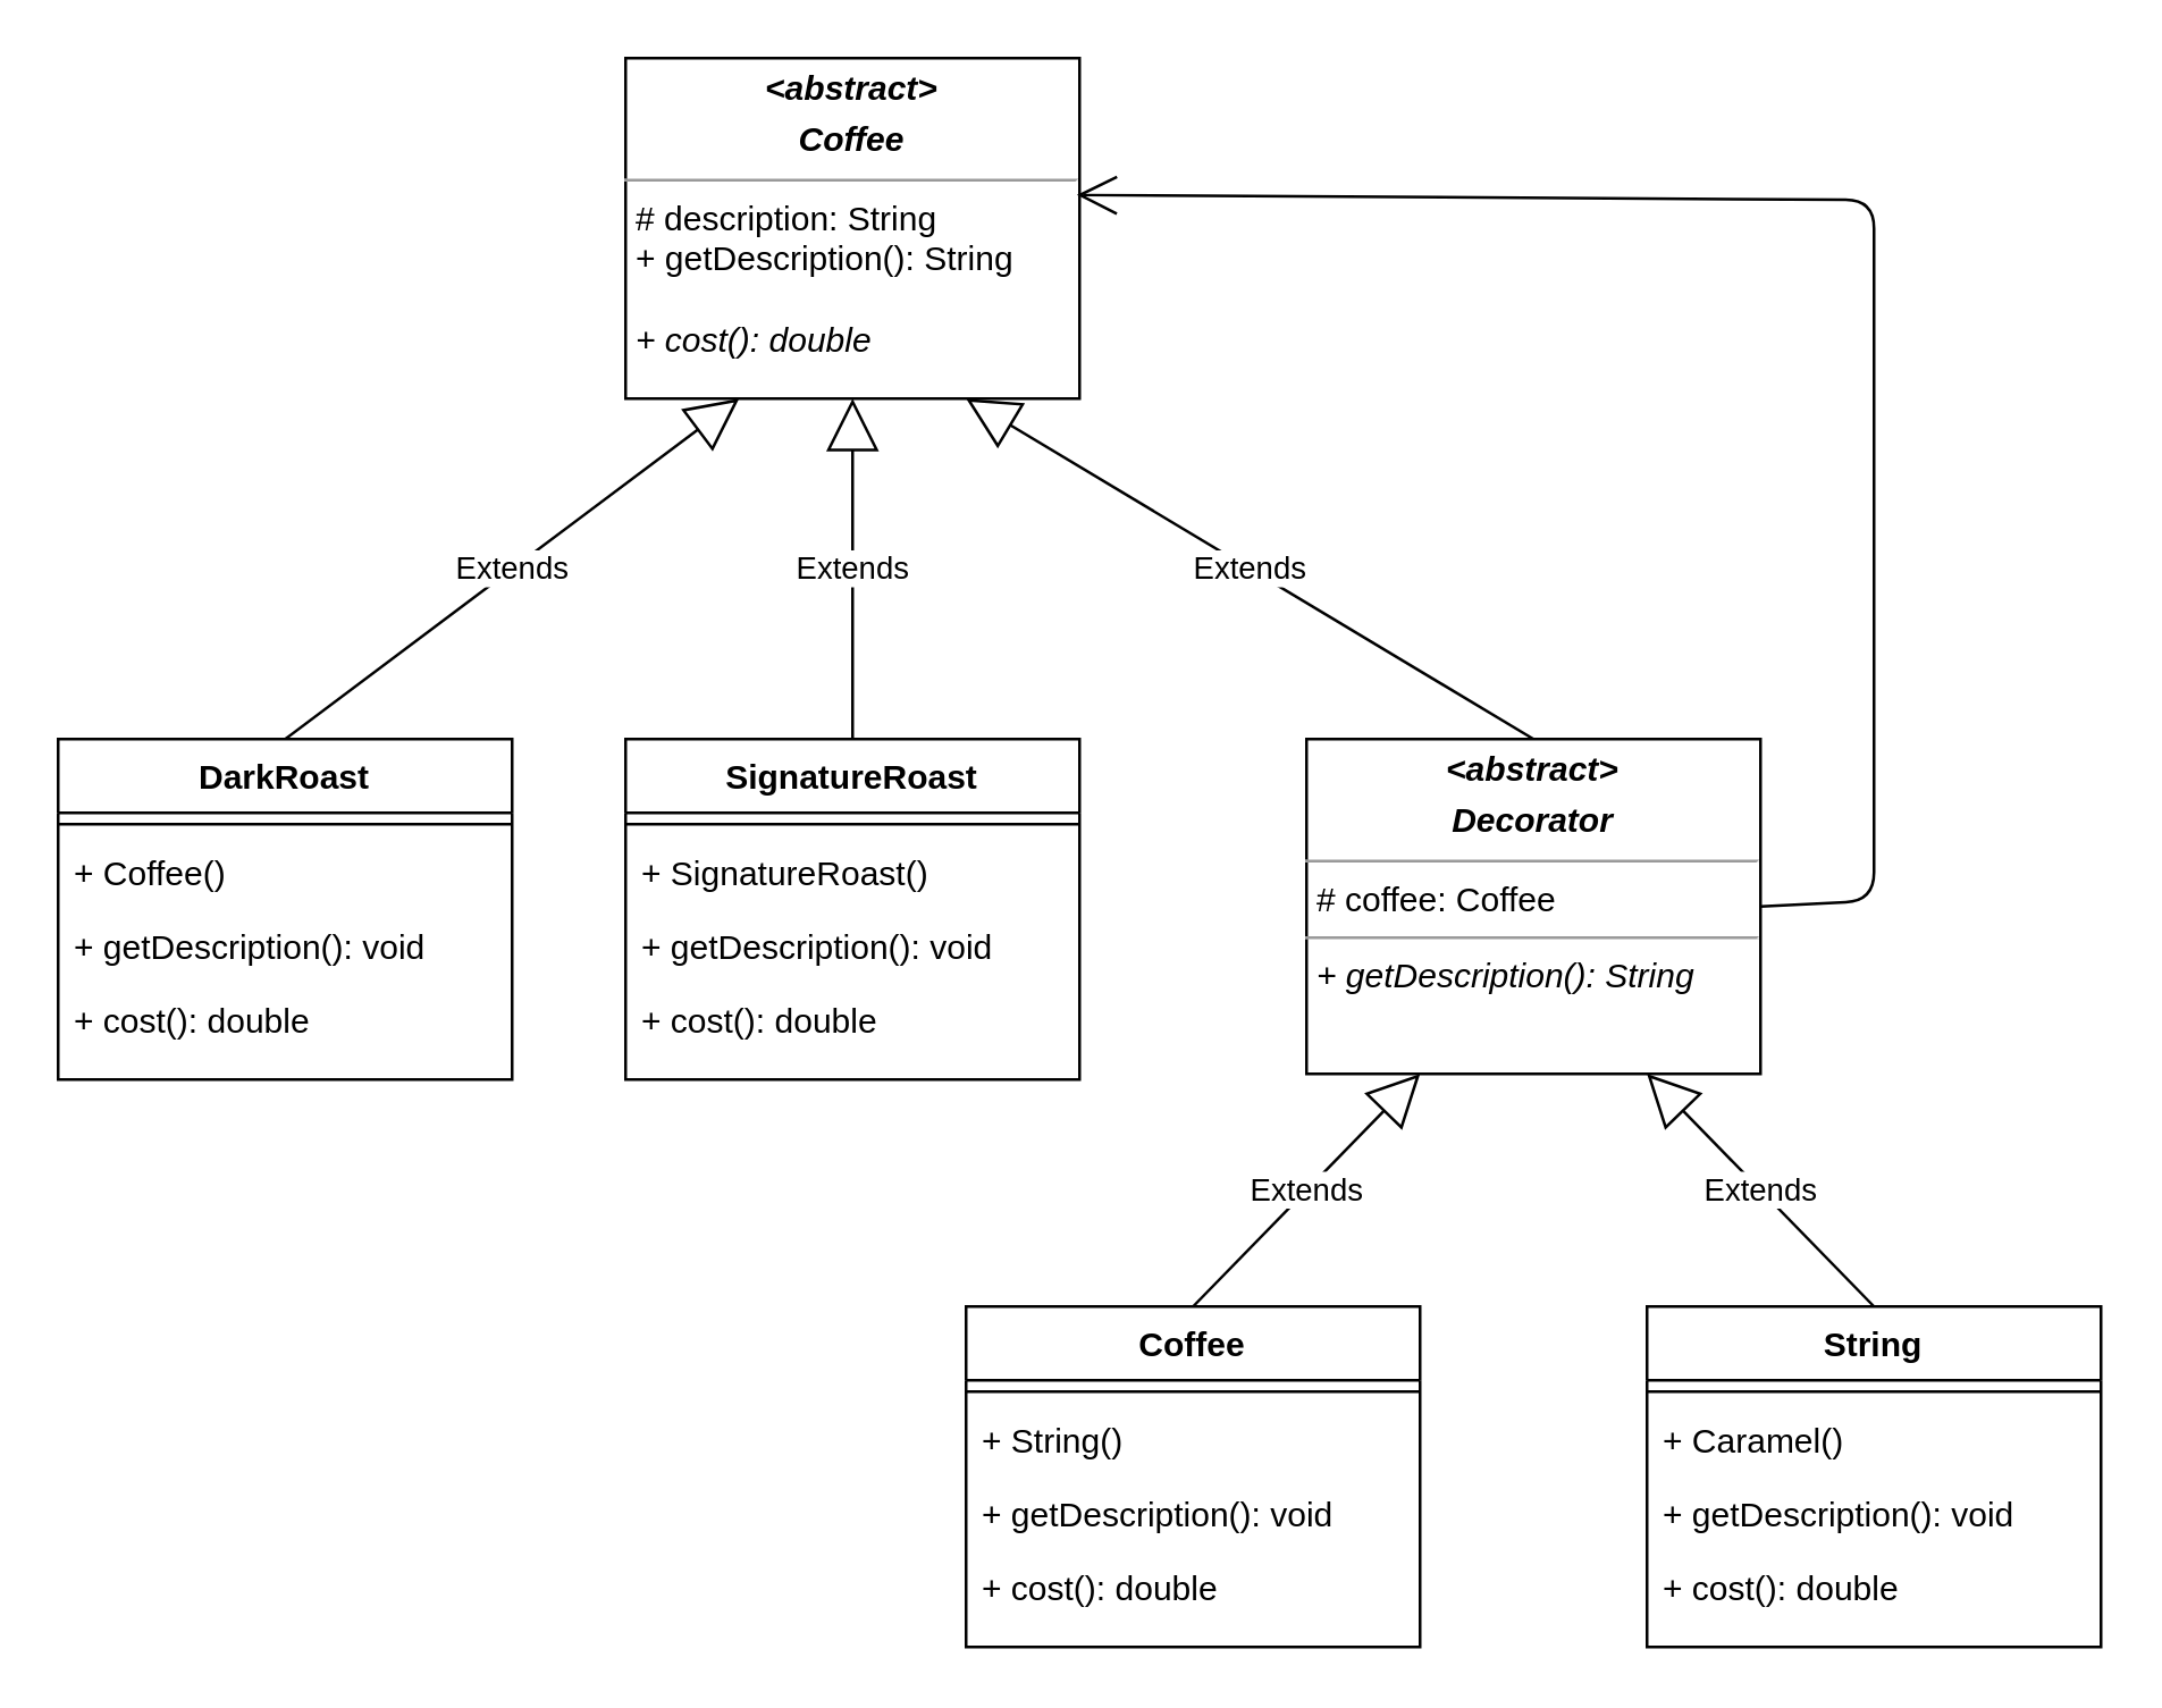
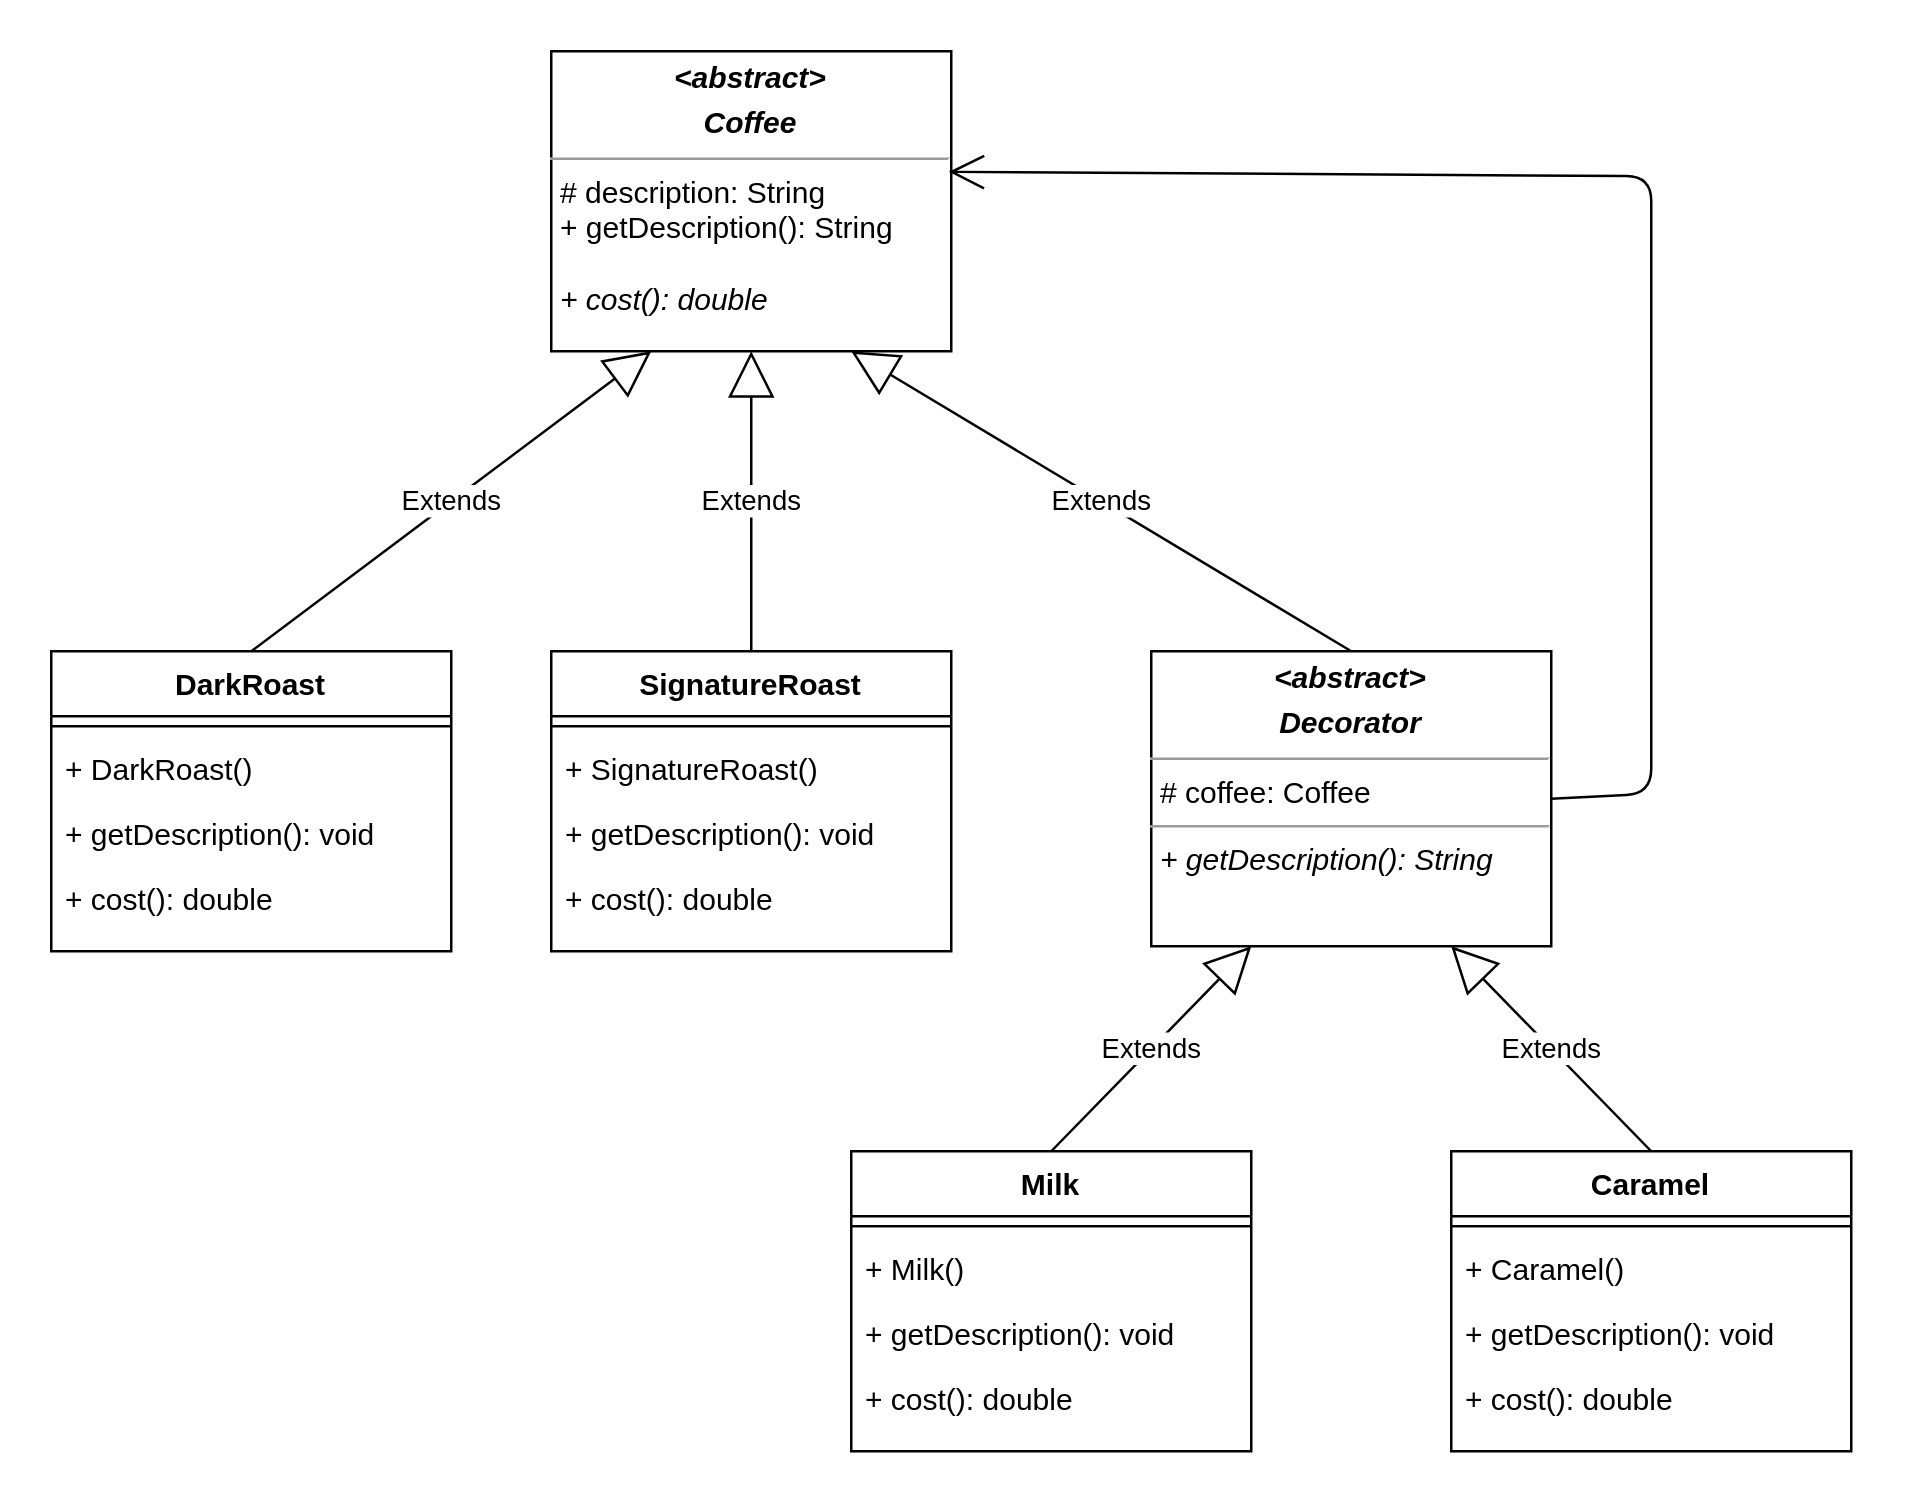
  <mxCell id="0" />
  <mxCell id="1" parent="0" />
  <mxCell id="2" value="&lt;p style=&quot;margin:0px;margin-top:4px;text-align:center;&quot;&gt;&lt;b&gt;&lt;i&gt;&amp;lt;abstract&amp;gt;&lt;/i&gt;&lt;/b&gt;&lt;/p&gt;&lt;p style=&quot;margin:0px;margin-top:4px;text-align:center;&quot;&gt;&lt;b&gt;&lt;i&gt;Coffee&lt;/i&gt;&lt;/b&gt;&lt;/p&gt;&lt;hr size=&quot;1&quot;&gt;&lt;p style=&quot;margin:0px;margin-left:4px;&quot;&gt;# description: String&lt;/p&gt;&lt;p style=&quot;margin:0px;margin-left:4px;&quot;&gt;+ getDescription(): String&lt;/p&gt;&lt;p style=&quot;margin:0px;margin-left:4px;&quot;&gt;&lt;br&gt;&lt;/p&gt;&lt;p style=&quot;margin:0px;margin-left:4px;&quot;&gt;&lt;i&gt;+ cost(): double&lt;/i&gt;&lt;/p&gt;" style="verticalAlign=top;align=left;overflow=fill;fontSize=12;fontFamily=Helvetica;html=1;" parent="1" vertex="1"><mxGeometry x="220" y="20" width="160" height="120" as="geometry" /></mxCell>
  <mxCell id="3" value="Extends" style="endArrow=block;endSize=16;endFill=0;html=1;entryX=0.25;entryY=1;entryDx=0;entryDy=0;exitX=0.5;exitY=0;exitDx=0;exitDy=0;" parent="1" source="9" target="2" edge="1"><mxGeometry width="160" relative="1" as="geometry"><mxPoint x="50" y="200" as="sourcePoint" /><mxPoint x="160" y="120" as="targetPoint" /></mxGeometry></mxCell>
  <mxCell id="4" value="Extends" style="endArrow=block;endSize=16;endFill=0;html=1;exitX=0.5;exitY=0;exitDx=0;exitDy=0;" parent="1" source="14" target="2" edge="1"><mxGeometry width="160" relative="1" as="geometry"><mxPoint x="220" y="330" as="sourcePoint" /><mxPoint x="240" y="110" as="targetPoint" /></mxGeometry></mxCell>
  <mxCell id="5" value="Extends" style="endArrow=block;endSize=16;endFill=0;html=1;entryX=0.75;entryY=1;entryDx=0;entryDy=0;exitX=0.5;exitY=0;exitDx=0;exitDy=0;" parent="1" source="19" target="2" edge="1"><mxGeometry width="160" relative="1" as="geometry"><mxPoint x="500" y="260" as="sourcePoint" /><mxPoint x="257.36" y="121.17" as="targetPoint" /></mxGeometry></mxCell>
  <mxCell id="6" value="Extends" style="endArrow=block;endSize=16;endFill=0;html=1;exitX=0.5;exitY=0;exitDx=0;exitDy=0;entryX=0.25;entryY=1;entryDx=0;entryDy=0;" parent="1" target="19" edge="1"><mxGeometry width="160" relative="1" as="geometry"><mxPoint x="420" y="460" as="sourcePoint" /><mxPoint x="480" y="390" as="targetPoint" /></mxGeometry></mxCell>
  <mxCell id="7" value="Extends" style="endArrow=block;endSize=16;endFill=0;html=1;exitX=0.5;exitY=0;exitDx=0;exitDy=0;entryX=0.75;entryY=1;entryDx=0;entryDy=0;" parent="1" source="25" target="19" edge="1"><mxGeometry width="160" relative="1" as="geometry"><mxPoint x="701.111" y="453" as="sourcePoint" /><mxPoint x="640" y="378" as="targetPoint" /></mxGeometry></mxCell>
  <mxCell id="8" value="" style="endArrow=open;endFill=1;endSize=12;html=1;exitX=1;exitY=0.5;exitDx=0;exitDy=0;entryX=0.994;entryY=0.402;entryDx=0;entryDy=0;entryPerimeter=0;" parent="1" source="19" target="2" edge="1"><mxGeometry width="160" relative="1" as="geometry"><mxPoint x="621.8" y="315.35" as="sourcePoint" /><mxPoint x="510" y="80" as="targetPoint" /><Array as="points"><mxPoint x="660" y="317" /><mxPoint x="660" y="70" /></Array></mxGeometry></mxCell>
  <mxCell id="9" value="DarkRoast" style="swimlane;fontStyle=1;align=center;verticalAlign=top;childLayout=stackLayout;horizontal=1;startSize=26;horizontalStack=0;resizeParent=1;resizeParentMax=0;resizeLast=0;collapsible=1;marginBottom=0;" vertex="1" parent="1"><mxGeometry x="20" y="260" width="160" height="120" as="geometry" /></mxCell>
  <mxCell id="10" value="" style="line;strokeWidth=1;fillColor=none;align=left;verticalAlign=middle;spacingTop=-1;spacingLeft=3;spacingRight=3;rotatable=0;labelPosition=right;points=[];portConstraint=eastwest;strokeColor=inherit;" vertex="1" parent="9"><mxGeometry y="26" width="160" height="8" as="geometry" /></mxCell>
- <mxCell id="11" value="+ Coffee()" style="text;strokeColor=none;fillColor=none;align=left;verticalAlign=top;spacingLeft=4;spacingRight=4;overflow=hidden;rotatable=0;points=[[0,0.5],[1,0.5]];portConstraint=eastwest;" vertex="1" parent="9"><mxGeometry y="34" width="160" height="26" as="geometry" /></mxCell>
+ <mxCell id="11" value="+ DarkRoast()" style="text;strokeColor=none;fillColor=none;align=left;verticalAlign=top;spacingLeft=4;spacingRight=4;overflow=hidden;rotatable=0;points=[[0,0.5],[1,0.5]];portConstraint=eastwest;" vertex="1" parent="9"><mxGeometry y="34" width="160" height="26" as="geometry" /></mxCell>
  <mxCell id="12" value="+ getDescription(): void" style="text;strokeColor=none;fillColor=none;align=left;verticalAlign=top;spacingLeft=4;spacingRight=4;overflow=hidden;rotatable=0;points=[[0,0.5],[1,0.5]];portConstraint=eastwest;" vertex="1" parent="9"><mxGeometry y="60" width="160" height="26" as="geometry" /></mxCell>
  <mxCell id="13" value="+ cost(): double" style="text;strokeColor=none;fillColor=none;align=left;verticalAlign=top;spacingLeft=4;spacingRight=4;overflow=hidden;rotatable=0;points=[[0,0.5],[1,0.5]];portConstraint=eastwest;" vertex="1" parent="9"><mxGeometry y="86" width="160" height="34" as="geometry" /></mxCell>
  <mxCell id="14" value="SignatureRoast" style="swimlane;fontStyle=1;align=center;verticalAlign=top;childLayout=stackLayout;horizontal=1;startSize=26;horizontalStack=0;resizeParent=1;resizeParentMax=0;resizeLast=0;collapsible=1;marginBottom=0;" vertex="1" parent="1"><mxGeometry x="220" y="260" width="160" height="120" as="geometry" /></mxCell>
  <mxCell id="15" value="" style="line;strokeWidth=1;fillColor=none;align=left;verticalAlign=middle;spacingTop=-1;spacingLeft=3;spacingRight=3;rotatable=0;labelPosition=right;points=[];portConstraint=eastwest;strokeColor=inherit;" vertex="1" parent="14"><mxGeometry y="26" width="160" height="8" as="geometry" /></mxCell>
  <mxCell id="16" value="+ SignatureRoast()" style="text;strokeColor=none;fillColor=none;align=left;verticalAlign=top;spacingLeft=4;spacingRight=4;overflow=hidden;rotatable=0;points=[[0,0.5],[1,0.5]];portConstraint=eastwest;" vertex="1" parent="14"><mxGeometry y="34" width="160" height="26" as="geometry" /></mxCell>
  <mxCell id="17" value="+ getDescription(): void" style="text;strokeColor=none;fillColor=none;align=left;verticalAlign=top;spacingLeft=4;spacingRight=4;overflow=hidden;rotatable=0;points=[[0,0.5],[1,0.5]];portConstraint=eastwest;" vertex="1" parent="14"><mxGeometry y="60" width="160" height="26" as="geometry" /></mxCell>
  <mxCell id="18" value="+ cost(): double" style="text;strokeColor=none;fillColor=none;align=left;verticalAlign=top;spacingLeft=4;spacingRight=4;overflow=hidden;rotatable=0;points=[[0,0.5],[1,0.5]];portConstraint=eastwest;" vertex="1" parent="14"><mxGeometry y="86" width="160" height="34" as="geometry" /></mxCell>
  <mxCell id="19" value="&lt;p style=&quot;margin:0px;margin-top:4px;text-align:center;&quot;&gt;&lt;b&gt;&lt;i&gt;&amp;lt;abstract&amp;gt;&lt;/i&gt;&lt;/b&gt;&lt;/p&gt;&lt;p style=&quot;margin:0px;margin-top:4px;text-align:center;&quot;&gt;&lt;b&gt;&lt;i&gt;Decorator&lt;/i&gt;&lt;/b&gt;&lt;/p&gt;&lt;hr size=&quot;1&quot;&gt;&lt;p style=&quot;margin:0px;margin-left:4px;&quot;&gt;# coffee: Coffee&lt;/p&gt;&lt;hr size=&quot;1&quot;&gt;&lt;p style=&quot;margin:0px;margin-left:4px;&quot;&gt;&lt;i&gt;+ getDescription(): String&lt;/i&gt;&lt;/p&gt;&lt;p style=&quot;margin:0px;margin-left:4px;&quot;&gt;&lt;br&gt;&lt;/p&gt;" style="verticalAlign=top;align=left;overflow=fill;fontSize=12;fontFamily=Helvetica;html=1;" vertex="1" parent="1"><mxGeometry x="460" y="260" width="160" height="118" as="geometry" /></mxCell>
- <mxCell id="20" value="Coffee" style="swimlane;fontStyle=1;align=center;verticalAlign=top;childLayout=stackLayout;horizontal=1;startSize=26;horizontalStack=0;resizeParent=1;resizeParentMax=0;resizeLast=0;collapsible=1;marginBottom=0;" vertex="1" parent="1"><mxGeometry x="340" y="460" width="160" height="120" as="geometry" /></mxCell>
+ <mxCell id="20" value="Milk" style="swimlane;fontStyle=1;align=center;verticalAlign=top;childLayout=stackLayout;horizontal=1;startSize=26;horizontalStack=0;resizeParent=1;resizeParentMax=0;resizeLast=0;collapsible=1;marginBottom=0;" vertex="1" parent="1"><mxGeometry x="340" y="460" width="160" height="120" as="geometry" /></mxCell>
  <mxCell id="21" value="" style="line;strokeWidth=1;fillColor=none;align=left;verticalAlign=middle;spacingTop=-1;spacingLeft=3;spacingRight=3;rotatable=0;labelPosition=right;points=[];portConstraint=eastwest;strokeColor=inherit;" vertex="1" parent="20"><mxGeometry y="26" width="160" height="8" as="geometry" /></mxCell>
- <mxCell id="22" value="+ String()" style="text;strokeColor=none;fillColor=none;align=left;verticalAlign=top;spacingLeft=4;spacingRight=4;overflow=hidden;rotatable=0;points=[[0,0.5],[1,0.5]];portConstraint=eastwest;" vertex="1" parent="20"><mxGeometry y="34" width="160" height="26" as="geometry" /></mxCell>
+ <mxCell id="22" value="+ Milk()" style="text;strokeColor=none;fillColor=none;align=left;verticalAlign=top;spacingLeft=4;spacingRight=4;overflow=hidden;rotatable=0;points=[[0,0.5],[1,0.5]];portConstraint=eastwest;" vertex="1" parent="20"><mxGeometry y="34" width="160" height="26" as="geometry" /></mxCell>
  <mxCell id="23" value="+ getDescription(): void" style="text;strokeColor=none;fillColor=none;align=left;verticalAlign=top;spacingLeft=4;spacingRight=4;overflow=hidden;rotatable=0;points=[[0,0.5],[1,0.5]];portConstraint=eastwest;" vertex="1" parent="20"><mxGeometry y="60" width="160" height="26" as="geometry" /></mxCell>
  <mxCell id="24" value="+ cost(): double" style="text;strokeColor=none;fillColor=none;align=left;verticalAlign=top;spacingLeft=4;spacingRight=4;overflow=hidden;rotatable=0;points=[[0,0.5],[1,0.5]];portConstraint=eastwest;" vertex="1" parent="20"><mxGeometry y="86" width="160" height="34" as="geometry" /></mxCell>
- <mxCell id="25" value="String" style="swimlane;fontStyle=1;align=center;verticalAlign=top;childLayout=stackLayout;horizontal=1;startSize=26;horizontalStack=0;resizeParent=1;resizeParentMax=0;resizeLast=0;collapsible=1;marginBottom=0;" vertex="1" parent="1"><mxGeometry x="580" y="460" width="160" height="120" as="geometry" /></mxCell>
+ <mxCell id="25" value="Caramel" style="swimlane;fontStyle=1;align=center;verticalAlign=top;childLayout=stackLayout;horizontal=1;startSize=26;horizontalStack=0;resizeParent=1;resizeParentMax=0;resizeLast=0;collapsible=1;marginBottom=0;" vertex="1" parent="1"><mxGeometry x="580" y="460" width="160" height="120" as="geometry" /></mxCell>
  <mxCell id="26" value="" style="line;strokeWidth=1;fillColor=none;align=left;verticalAlign=middle;spacingTop=-1;spacingLeft=3;spacingRight=3;rotatable=0;labelPosition=right;points=[];portConstraint=eastwest;strokeColor=inherit;" vertex="1" parent="25"><mxGeometry y="26" width="160" height="8" as="geometry" /></mxCell>
  <mxCell id="27" value="+ Caramel()" style="text;strokeColor=none;fillColor=none;align=left;verticalAlign=top;spacingLeft=4;spacingRight=4;overflow=hidden;rotatable=0;points=[[0,0.5],[1,0.5]];portConstraint=eastwest;" vertex="1" parent="25"><mxGeometry y="34" width="160" height="26" as="geometry" /></mxCell>
  <mxCell id="28" value="+ getDescription(): void" style="text;strokeColor=none;fillColor=none;align=left;verticalAlign=top;spacingLeft=4;spacingRight=4;overflow=hidden;rotatable=0;points=[[0,0.5],[1,0.5]];portConstraint=eastwest;" vertex="1" parent="25"><mxGeometry y="60" width="160" height="26" as="geometry" /></mxCell>
  <mxCell id="29" value="+ cost(): double" style="text;strokeColor=none;fillColor=none;align=left;verticalAlign=top;spacingLeft=4;spacingRight=4;overflow=hidden;rotatable=0;points=[[0,0.5],[1,0.5]];portConstraint=eastwest;" vertex="1" parent="25"><mxGeometry y="86" width="160" height="34" as="geometry" /></mxCell>
